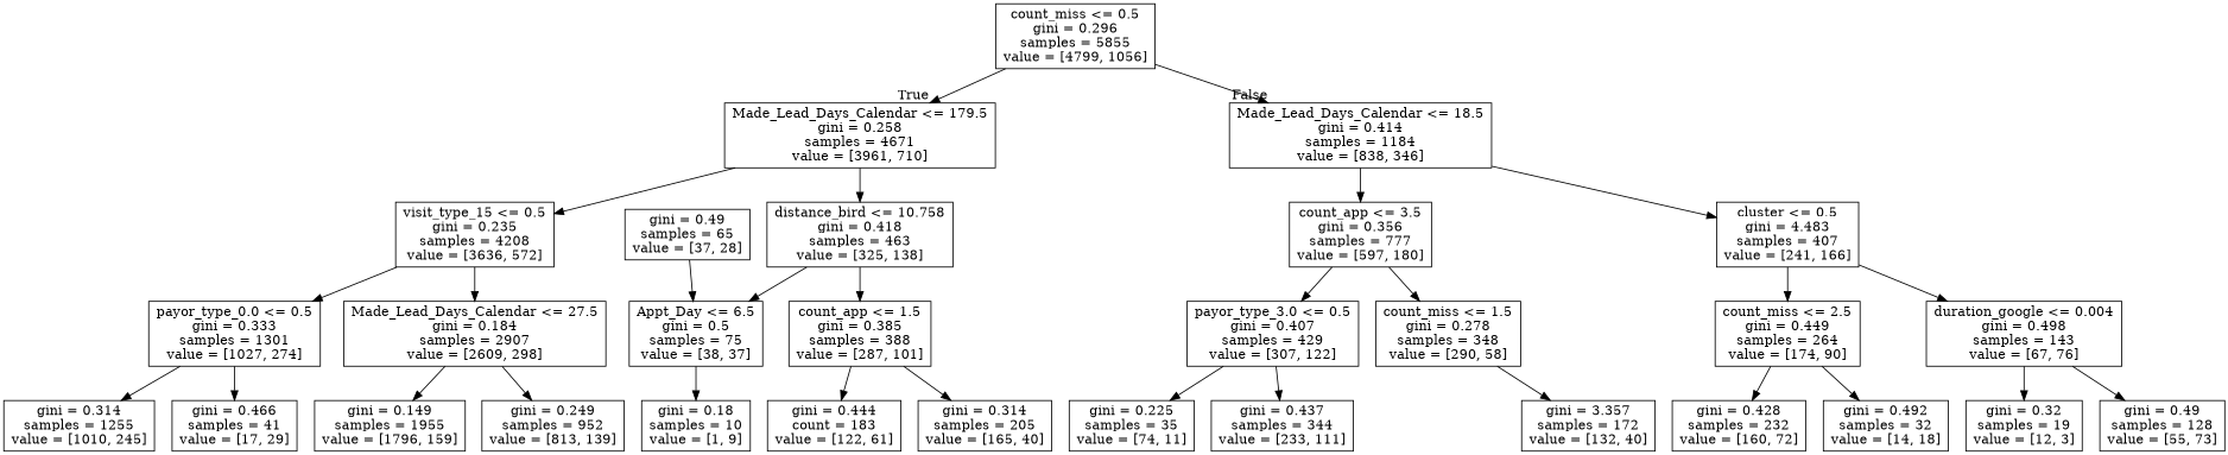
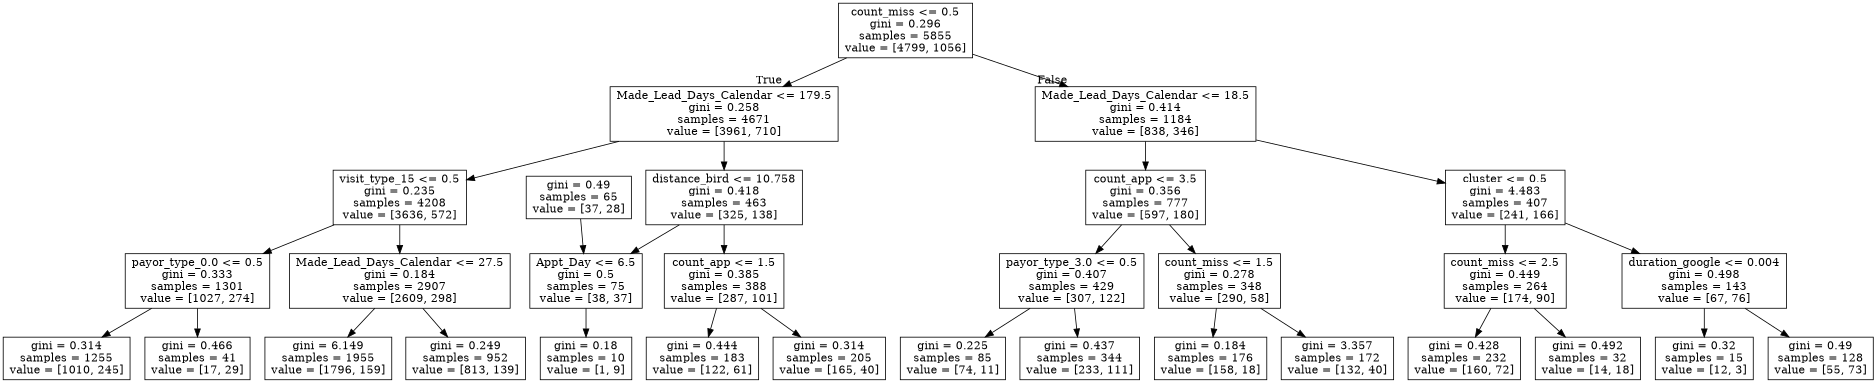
  digraph {
    node [shape=box]
    n1 [label="count_miss <= 0.5\ngini = 0.296\nsamples = 5855\nvalue = [4799, 1056]"]
    n2 [label="Made_Lead_Days_Calendar <= 179.5\ngini = 0.258\nsamples = 4671\nvalue = [3961, 710]"]
    n3 [label="Made_Lead_Days_Calendar <= 18.5\ngini = 0.414\nsamples = 1184\nvalue = [838, 346]"]
    n4 [label="visit_type_15 <= 0.5\ngini = 0.235\nsamples = 4208\nvalue = [3636, 572]"]
    n5 [label="distance_bird <= 10.758\ngini = 0.418\nsamples = 463\nvalue = [325, 138]"]
    n6 [label="count_app <= 3.5\ngini = 0.356\nsamples = 777\nvalue = [597, 180]"]
    n7 [label="cluster <= 0.5\ngini = 4.483\nsamples = 407\nvalue = [241, 166]"]
    n8 [label="payor_type_0.0 <= 0.5\ngini = 0.333\nsamples = 1301\nvalue = [1027, 274]"]
    n9 [label="Made_Lead_Days_Calendar <= 27.5\ngini = 0.184\nsamples = 2907\nvalue = [2609, 298]"]
    n10 [label="Appt_Day <= 6.5\ngini = 0.5\nsamples = 75\nvalue = [38, 37]"]
    n11 [label="count_app <= 1.5\ngini = 0.385\nsamples = 388\nvalue = [287, 101]"]
    n12 [label="gini = 0.314\nsamples = 1255\nvalue = [1010, 245]"]
    n13 [label="gini = 0.466\nsamples = 41\nvalue = [17, 29]"]
-   n14 [label="gini = 0.149\nsamples = 1955\nvalue = [1796, 159]"]
+   n14 [label="gini = 6.149\nsamples = 1955\nvalue = [1796, 159]"]
    n15 [label="gini = 0.249\nsamples = 952\nvalue = [813, 139]"]
    n16 [label="gini = 0.18\nsamples = 10\nvalue = [1, 9]"]
-   n17 [label="gini = 0.444\ncount = 183\nvalue = [122, 61]"]
+   n17 [label="gini = 0.444\nsamples = 183\nvalue = [122, 61]"]
    n18 [label="gini = 0.314\nsamples = 205\nvalue = [165, 40]"]
    n19 [label="gini = 0.49\nsamples = 65\nvalue = [37, 28]"]
    n20 [label="payor_type_3.0 <= 0.5\ngini = 0.407\nsamples = 429\nvalue = [307, 122]"]
    n21 [label="count_miss <= 1.5\ngini = 0.278\nsamples = 348\nvalue = [290, 58]"]
    n22 [label="count_miss <= 2.5\ngini = 0.449\nsamples = 264\nvalue = [174, 90]"]
    n23 [label="duration_google <= 0.004\ngini = 0.498\nsamples = 143\nvalue = [67, 76]"]
-   n24 [label="gini = 0.225\nsamples = 35\nvalue = [74, 11]"]
+   n24 [label="gini = 0.225\nsamples = 85\nvalue = [74, 11]"]
    n25 [label="gini = 0.437\nsamples = 344\nvalue = [233, 111]"]
+   n26 [label="gini = 0.184\nsamples = 176\nvalue = [158, 18]"]
    n27 [label="gini = 3.357\nsamples = 172\nvalue = [132, 40]"]
    n28 [label="gini = 0.428\nsamples = 232\nvalue = [160, 72]"]
    n29 [label="gini = 0.492\nsamples = 32\nvalue = [14, 18]"]
-   n30 [label="gini = 0.32\nsamples = 19\nvalue = [12, 3]"]
+   n30 [label="gini = 0.32\nsamples = 15\nvalue = [12, 3]"]
    n31 [label="gini = 0.49\nsamples = 128\nvalue = [55, 73]"]
    n1 -> n2 [headlabel=True labelangle=45 labeldistance=2.5]
    n1 -> n3 [headlabel=False labelangle=-45 labeldistance=2.5]
    n2 -> n4
    n2 -> n5
    n3 -> n6
    n3 -> n7
    n4 -> n8
    n4 -> n9
    n5 -> n10
    n5 -> n11
    n6 -> n20
    n6 -> n21
    n7 -> n22
    n7 -> n23
    n8 -> n12
    n8 -> n13
    n9 -> n14
    n9 -> n15
    n10 -> n16
    n11 -> n17
    n11 -> n18
    n19 -> n10
    n20 -> n24
    n20 -> n25
+   n21 -> n26
    n21 -> n27
    n22 -> n28
    n22 -> n29
    n23 -> n30
    n23 -> n31
  }
